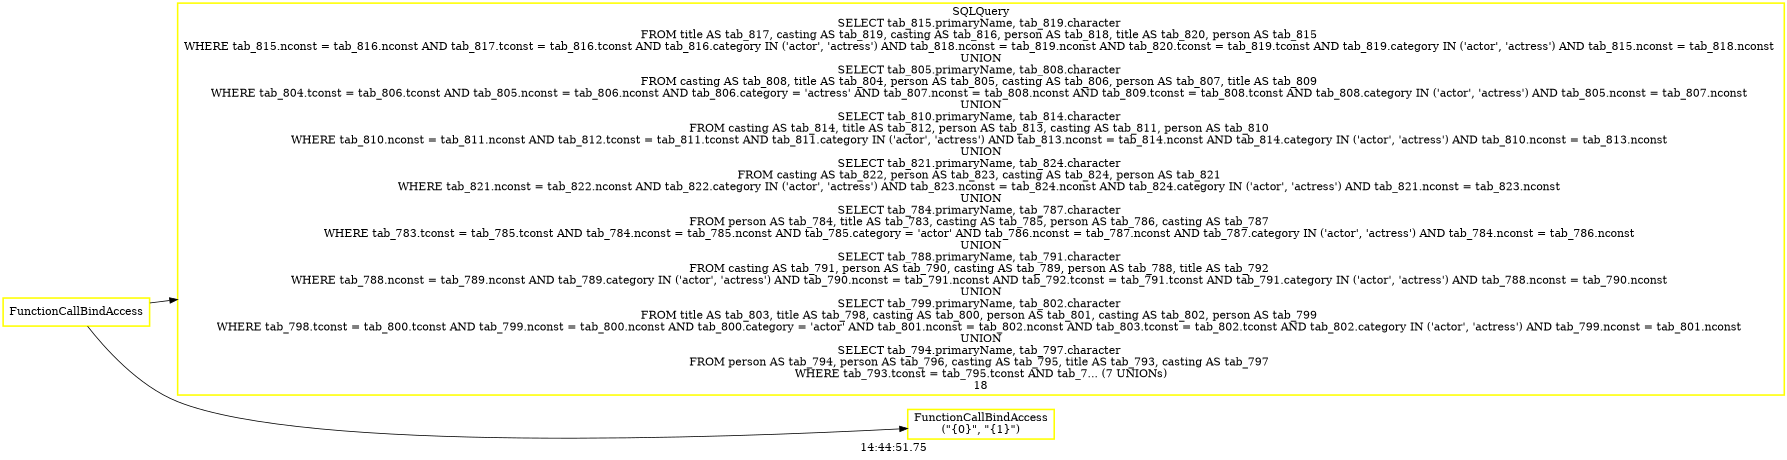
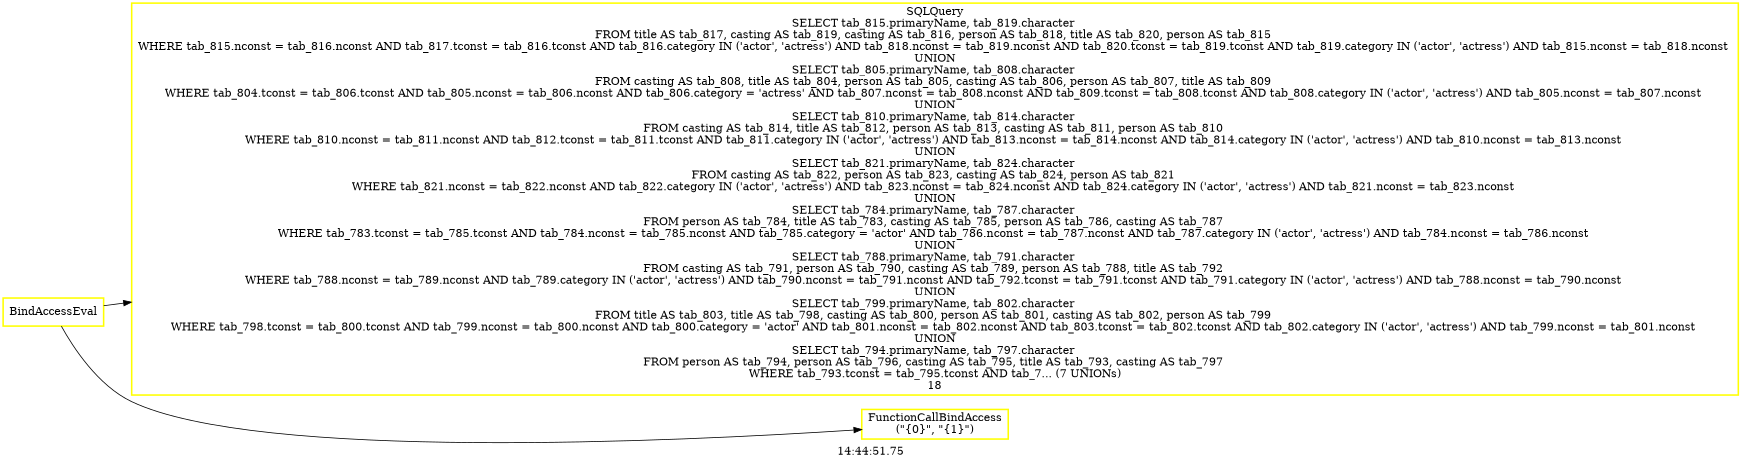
  digraph {
    label="14:44:51.75"
    rankdir=LR
    node [color=yellow fontcolor=black shape=rectangle style=bold]
    edge [color=black]
-   n1 [label=FunctionCallBindAccess]
+   n1 [label=BindAccessEval]
    n2 [label="SQLQuery\nSELECT tab_815.primaryName, tab_819.character \nFROM title AS tab_817, casting AS tab_819, casting AS tab_816, person AS tab_818, title AS tab_820, person AS tab_815 \nWHERE tab_815.nconst = tab_816.nconst AND tab_817.tconst = tab_816.tconst AND tab_816.category IN ('actor', 'actress') AND tab_818.nconst = tab_819.nconst AND tab_820.tconst = tab_819.tconst AND tab_819.category IN ('actor', 'actress') AND tab_815.nconst = tab_818.nconst \nUNION\nSELECT tab_805.primaryName, tab_808.character \nFROM casting AS tab_808, title AS tab_804, person AS tab_805, casting AS tab_806, person AS tab_807, title AS tab_809 \nWHERE tab_804.tconst = tab_806.tconst AND tab_805.nconst = tab_806.nconst AND tab_806.category = 'actress' AND tab_807.nconst = tab_808.nconst AND tab_809.tconst = tab_808.tconst AND tab_808.category IN ('actor', 'actress') AND tab_805.nconst = tab_807.nconst \nUNION\nSELECT tab_810.primaryName, tab_814.character \nFROM casting AS tab_814, title AS tab_812, person AS tab_813, casting AS tab_811, person AS tab_810 \nWHERE tab_810.nconst = tab_811.nconst AND tab_812.tconst = tab_811.tconst AND tab_811.category IN ('actor', 'actress') AND tab_813.nconst = tab_814.nconst AND tab_814.category IN ('actor', 'actress') AND tab_810.nconst = tab_813.nconst \nUNION\nSELECT tab_821.primaryName, tab_824.character \nFROM casting AS tab_822, person AS tab_823, casting AS tab_824, person AS tab_821 \nWHERE tab_821.nconst = tab_822.nconst AND tab_822.category IN ('actor', 'actress') AND tab_823.nconst = tab_824.nconst AND tab_824.category IN ('actor', 'actress') AND tab_821.nconst = tab_823.nconst \nUNION\nSELECT tab_784.primaryName, tab_787.character \nFROM person AS tab_784, title AS tab_783, casting AS tab_785, person AS tab_786, casting AS tab_787 \nWHERE tab_783.tconst = tab_785.tconst AND tab_784.nconst = tab_785.nconst AND tab_785.category = 'actor' AND tab_786.nconst = tab_787.nconst AND tab_787.category IN ('actor', 'actress') AND tab_784.nconst = tab_786.nconst \nUNION\nSELECT tab_788.primaryName, tab_791.character \nFROM casting AS tab_791, person AS tab_790, casting AS tab_789, person AS tab_788, title AS tab_792 \nWHERE tab_788.nconst = tab_789.nconst AND tab_789.category IN ('actor', 'actress') AND tab_790.nconst = tab_791.nconst AND tab_792.tconst = tab_791.tconst AND tab_791.category IN ('actor', 'actress') AND tab_788.nconst = tab_790.nconst \nUNION\nSELECT tab_799.primaryName, tab_802.character \nFROM title AS tab_803, title AS tab_798, casting AS tab_800, person AS tab_801, casting AS tab_802, person AS tab_799 \nWHERE tab_798.tconst = tab_800.tconst AND tab_799.nconst = tab_800.nconst AND tab_800.category = 'actor' AND tab_801.nconst = tab_802.nconst AND tab_803.tconst = tab_802.tconst AND tab_802.category IN ('actor', 'actress') AND tab_799.nconst = tab_801.nconst \nUNION\nSELECT tab_794.primaryName, tab_797.character \nFROM person AS tab_794, person AS tab_796, casting AS tab_795, title AS tab_793, casting AS tab_797 \nWHERE tab_793.tconst = tab_795.tconst AND tab_7... (7 UNIONs)\n18"]
    n3 [label="FunctionCallBindAccess\n(\"{0}\", \"{1}\")"]
    n1 -> n2
    n1 -> n3
  }
